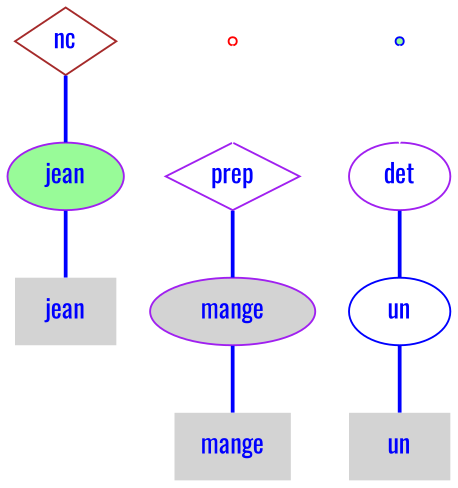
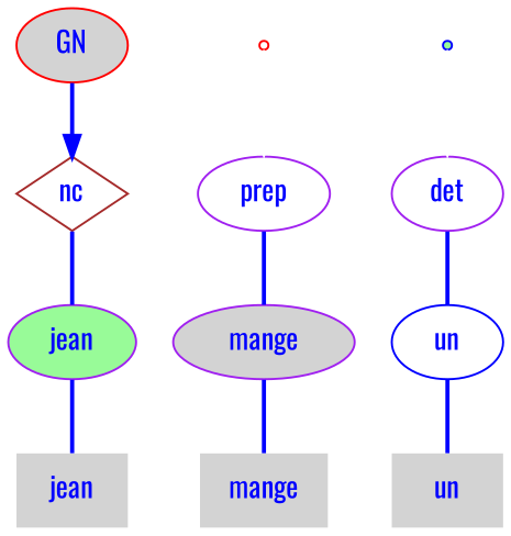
  digraph {
    fontname=Oswald
    node [color=red fillcolor=lightgrey fontcolor=blue fontname=Oswald shape=ellipse style=filled]
    edge [arrowhead=none color=blue fontcolor=blue fontname=Oswald minlen=1 style=bold]
    n1 [height=0.50 label=jean shape=plaintext width=0.75]
    n2 [color=purple fillcolor=palegreen height=0.50 label=jean width=0.86]
    n3 [color=brown fillcolor=white height=0.50 label=nc shape=diamond width=0.75]
+   n4 [arrowhead=doubleoctagon height=0.50 label=GN width=0.75 shape=""]
    n5 [height=0.50 label=mange shape=plaintext width=0.86]
    n6 [color=purple height=0.50 label=mange width=1.22]
-   n7 [color=purple fillcolor=white height=0.50 label=prep shape=diamond width=0.89]
+   n7 [color=purple fillcolor=white height=0.50 label=prep width=0.89]
    n8 [color=brown height=0.50 label=un shape=plaintext width=0.75]
    n9 [color=blue fillcolor=white height=0.50 label=un width=0.75]
    n10 [color=purple fillcolor=white height=0.50 label=det width=0.75]
    "mc1s1_P18#pos#empty" [fillcolor=white fontcolor=white height=0.06 shape=point width=0.06]
    "mc1s1_P29L1#pos#empty" [color=blue fillcolor=palegreen fontcolor=white height=0.06 shape=point width=0.06]
    n2 -> n1
    n3 -> n2
+   n4 -> n3 [shape=normal arrowhead=""]
    n6 -> n5
    n7 -> n6
    n9 -> n8
    n10 -> n9
    "mc1s1_P18#pos#empty" -> n7 [color=white fontcolor=white shape=none arrowhead="" style=""]
    "mc1s1_P29L1#pos#empty" -> n10 [color=white fontcolor=white shape=none arrowhead="" style=""]
  }
